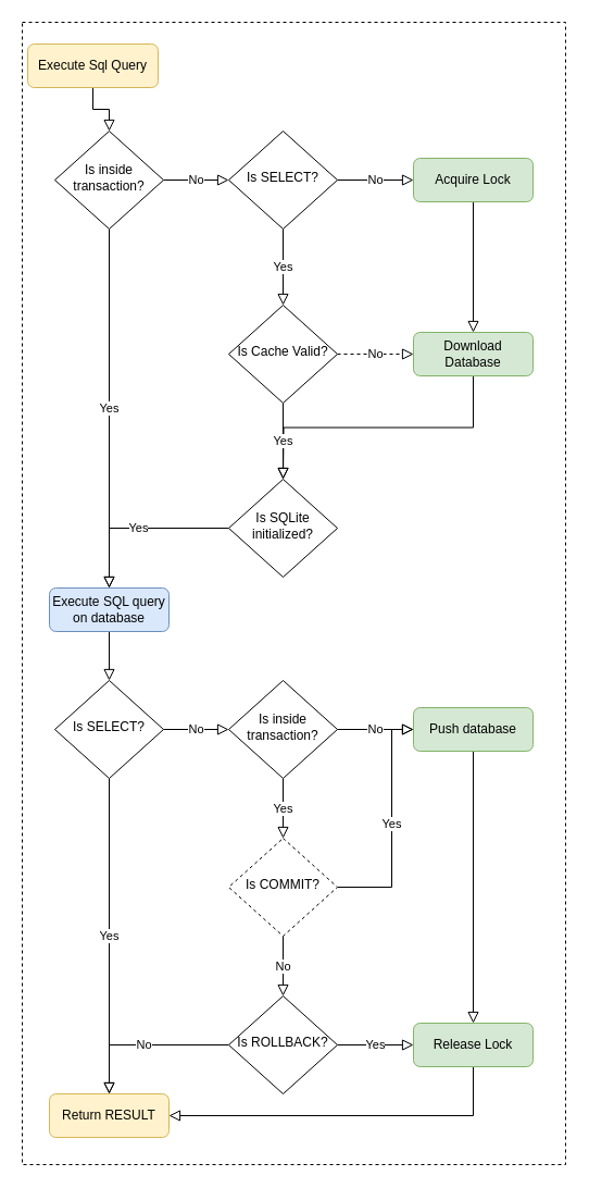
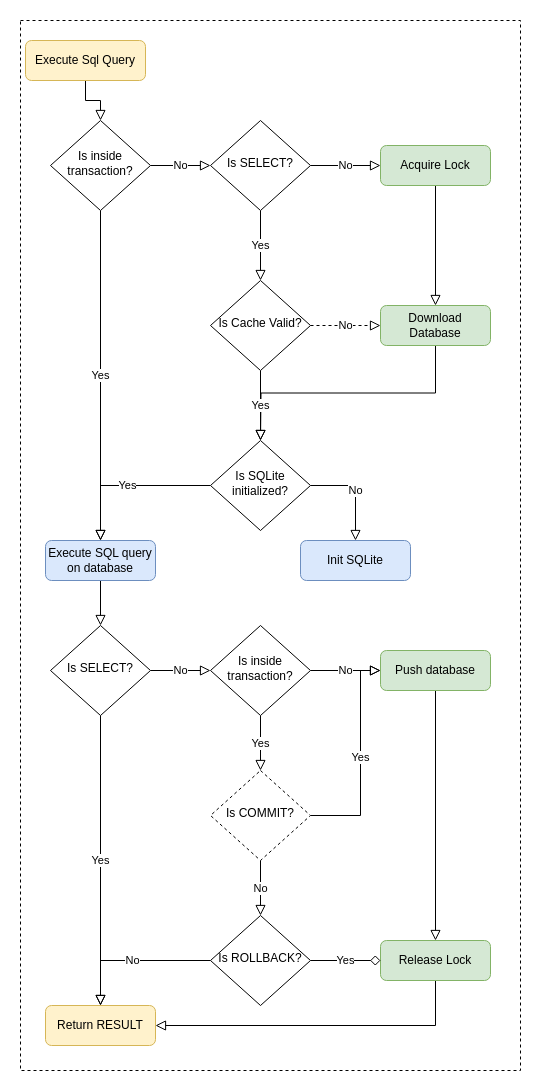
  <mxCell id="0" />
  <mxCell id="1" parent="0" />
  <mxCell id="2" value="" style="rounded=0;whiteSpace=wrap;html=1;shadow=0;comic=0;fillColor=none;gradientColor=#BABABA;dashed=1;strokeColor=#000000;labelBackgroundColor=none;" vertex="1" parent="1"><mxGeometry x="20" y="20" width="500" height="1050" as="geometry" /></mxCell>
  <mxCell id="3" value="" style="rounded=0;html=1;jettySize=auto;orthogonalLoop=1;fontSize=11;endArrow=block;endFill=0;endSize=8;strokeWidth=1;shadow=0;labelBackgroundColor=none;edgeStyle=orthogonalEdgeStyle;" parent="1" source="4" target="7" edge="1"><mxGeometry relative="1" as="geometry" /></mxCell>
  <mxCell id="4" value="Execute Sql Query" style="rounded=1;whiteSpace=wrap;html=1;fontSize=12;glass=0;strokeWidth=1;shadow=0;fillColor=#fff2cc;strokeColor=#d6b656;" parent="1" vertex="1"><mxGeometry x="25" y="40" width="120" height="40" as="geometry" /></mxCell>
  <mxCell id="5" value="No" style="edgeStyle=orthogonalEdgeStyle;rounded=0;orthogonalLoop=1;jettySize=auto;html=1;exitX=1;exitY=0.5;exitDx=0;exitDy=0;entryX=0;entryY=0.5;entryDx=0;entryDy=0;endArrow=block;endFill=0;endSize=8;" edge="1" parent="1" source="7" target="12"><mxGeometry relative="1" as="geometry" /></mxCell>
  <mxCell id="6" value="Yes" style="edgeStyle=orthogonalEdgeStyle;rounded=0;orthogonalLoop=1;jettySize=auto;html=1;exitX=0.5;exitY=1;exitDx=0;exitDy=0;entryX=0.5;entryY=0;entryDx=0;entryDy=0;endArrow=block;endFill=0;endSize=8;" edge="1" parent="1" source="7" target="23"><mxGeometry relative="1" as="geometry" /></mxCell>
  <mxCell id="7" value="Is inside transaction?" style="rhombus;whiteSpace=wrap;html=1;shadow=0;fontFamily=Helvetica;fontSize=12;align=center;strokeWidth=1;spacing=6;spacingTop=-4;rounded=0;comic=0;fillColor=#ffffff;gradientColor=none;" parent="1" vertex="1"><mxGeometry x="50" y="120" width="100" height="90" as="geometry" /></mxCell>
  <mxCell id="8" style="edgeStyle=orthogonalEdgeStyle;rounded=0;orthogonalLoop=1;jettySize=auto;html=1;exitX=0.5;exitY=1;exitDx=0;exitDy=0;entryX=0.5;entryY=0;entryDx=0;entryDy=0;endArrow=block;endFill=0;endSize=8;" edge="1" parent="1" source="9" target="14"><mxGeometry relative="1" as="geometry" /></mxCell>
  <mxCell id="9" value="Acquire Lock" style="rounded=1;whiteSpace=wrap;html=1;fontSize=12;glass=0;strokeWidth=1;shadow=0;fillColor=#d5e8d4;strokeColor=#82b366;" parent="1" vertex="1"><mxGeometry x="380" y="145" width="110" height="40" as="geometry" /></mxCell>
  <mxCell id="10" value="Yes" style="edgeStyle=orthogonalEdgeStyle;rounded=0;orthogonalLoop=1;jettySize=auto;html=1;exitX=0.5;exitY=1;exitDx=0;exitDy=0;entryX=0.5;entryY=0;entryDx=0;entryDy=0;endArrow=block;endFill=0;endSize=8;" edge="1" parent="1" source="12" target="17"><mxGeometry relative="1" as="geometry" /></mxCell>
  <mxCell id="11" value="No" style="edgeStyle=orthogonalEdgeStyle;rounded=0;orthogonalLoop=1;jettySize=auto;html=1;exitX=1;exitY=0.5;exitDx=0;exitDy=0;entryX=0;entryY=0.5;entryDx=0;entryDy=0;endArrow=block;endFill=0;endSize=8;" edge="1" parent="1" source="12" target="9"><mxGeometry relative="1" as="geometry" /></mxCell>
  <mxCell id="12" value="Is SELECT?" style="rhombus;whiteSpace=wrap;html=1;shadow=0;fontFamily=Helvetica;fontSize=12;align=center;strokeWidth=1;spacing=6;spacingTop=-4;" vertex="1" parent="1"><mxGeometry x="210" y="120" width="100" height="90" as="geometry" /></mxCell>
  <mxCell id="13" style="edgeStyle=orthogonalEdgeStyle;rounded=0;orthogonalLoop=1;jettySize=auto;html=1;exitX=0.5;exitY=1;exitDx=0;exitDy=0;endArrow=block;endFill=0;endSize=8;" edge="1" parent="1" source="14"><mxGeometry relative="1" as="geometry"><mxPoint x="260" y="440" as="targetPoint" /></mxGeometry></mxCell>
  <mxCell id="14" value="Download Database" style="rounded=1;whiteSpace=wrap;html=1;fontSize=12;glass=0;strokeWidth=1;shadow=0;fillColor=#d5e8d4;strokeColor=#82b366;" vertex="1" parent="1"><mxGeometry x="380" y="305" width="110" height="40" as="geometry" /></mxCell>
  <mxCell id="15" value="Yes" style="edgeStyle=orthogonalEdgeStyle;rounded=0;orthogonalLoop=1;jettySize=auto;html=1;exitX=0.5;exitY=1;exitDx=0;exitDy=0;entryX=0.5;entryY=0;entryDx=0;entryDy=0;endArrow=block;endFill=0;endSize=8;" edge="1" parent="1" source="17" target="21"><mxGeometry relative="1" as="geometry" /></mxCell>
  <mxCell id="16" value="No" style="edgeStyle=orthogonalEdgeStyle;rounded=0;orthogonalLoop=1;jettySize=auto;html=1;exitX=1;exitY=0.5;exitDx=0;exitDy=0;entryX=0;entryY=0.5;entryDx=0;entryDy=0;endArrow=block;endFill=0;endSize=8;dashed=1;" edge="1" parent="1" source="17" target="14"><mxGeometry relative="1" as="geometry" /></mxCell>
  <mxCell id="17" value="Is Cache Valid?" style="rhombus;whiteSpace=wrap;html=1;shadow=0;fontFamily=Helvetica;fontSize=12;align=center;strokeWidth=1;spacing=6;spacingTop=-4;" vertex="1" parent="1"><mxGeometry x="210" y="280" width="100" height="90" as="geometry" /></mxCell>
+ <mxCell id="18" value="Init SQLite" style="rounded=1;whiteSpace=wrap;html=1;fontSize=12;glass=0;strokeWidth=1;shadow=0;fillColor=#dae8fc;strokeColor=#6c8ebf;" vertex="1" parent="1"><mxGeometry x="300" y="540" width="110" height="40" as="geometry" /></mxCell>
+ <mxCell id="19" value="No" style="edgeStyle=orthogonalEdgeStyle;rounded=0;orthogonalLoop=1;jettySize=auto;html=1;exitX=1;exitY=0.5;exitDx=0;exitDy=0;entryX=0.5;entryY=0;entryDx=0;entryDy=0;endArrow=block;endFill=0;endSize=8;" edge="1" parent="1" source="21" target="18"><mxGeometry relative="1" as="geometry" /></mxCell>
  <mxCell id="20" value="Yes" style="edgeStyle=orthogonalEdgeStyle;rounded=0;orthogonalLoop=1;jettySize=auto;html=1;exitX=0;exitY=0.5;exitDx=0;exitDy=0;entryX=0.5;entryY=0;entryDx=0;entryDy=0;endArrow=block;endFill=0;endSize=8;" edge="1" parent="1" source="21" target="23"><mxGeometry relative="1" as="geometry" /></mxCell>
  <mxCell id="21" value="Is SQLite initialized?" style="rhombus;whiteSpace=wrap;html=1;shadow=0;fontFamily=Helvetica;fontSize=12;align=center;strokeWidth=1;spacing=6;spacingTop=-4;" vertex="1" parent="1"><mxGeometry x="210" y="440" width="100" height="90" as="geometry" /></mxCell>
  <mxCell id="22" style="edgeStyle=orthogonalEdgeStyle;rounded=0;orthogonalLoop=1;jettySize=auto;html=1;exitX=0.5;exitY=1;exitDx=0;exitDy=0;entryX=0.5;entryY=0;entryDx=0;entryDy=0;endArrow=block;endFill=0;endSize=8;" edge="1" parent="1" source="23" target="26"><mxGeometry relative="1" as="geometry" /></mxCell>
  <mxCell id="23" value="Execute SQL query on database" style="rounded=1;whiteSpace=wrap;html=1;fontSize=12;glass=0;strokeWidth=1;shadow=0;fillColor=#dae8fc;strokeColor=#6c8ebf;" vertex="1" parent="1"><mxGeometry x="45" y="540" width="110" height="40" as="geometry" /></mxCell>
  <mxCell id="24" value="Yes" style="edgeStyle=orthogonalEdgeStyle;rounded=0;orthogonalLoop=1;jettySize=auto;html=1;exitX=0.5;exitY=1;exitDx=0;exitDy=0;entryX=0.5;entryY=0;entryDx=0;entryDy=0;endArrow=block;endFill=0;endSize=8;" edge="1" parent="1" source="26" target="27"><mxGeometry relative="1" as="geometry"><mxPoint x="100" y="1050" as="targetPoint" /></mxGeometry></mxCell>
  <mxCell id="25" value="No" style="edgeStyle=orthogonalEdgeStyle;rounded=0;orthogonalLoop=1;jettySize=auto;html=1;exitX=1;exitY=0.5;exitDx=0;exitDy=0;entryX=0;entryY=0.5;entryDx=0;entryDy=0;endArrow=block;endFill=0;endSize=8;" edge="1" parent="1" source="26" target="30"><mxGeometry relative="1" as="geometry" /></mxCell>
  <mxCell id="26" value="Is SELECT?" style="rhombus;whiteSpace=wrap;html=1;shadow=0;fontFamily=Helvetica;fontSize=12;align=center;strokeWidth=1;spacing=6;spacingTop=-4;" vertex="1" parent="1"><mxGeometry x="50" y="625" width="100" height="90" as="geometry" /></mxCell>
  <mxCell id="27" value="Return RESULT" style="rounded=1;whiteSpace=wrap;html=1;fontSize=12;glass=0;strokeWidth=1;shadow=0;fillColor=#fff2cc;strokeColor=#d6b656;" vertex="1" parent="1"><mxGeometry x="45" y="1005" width="110" height="40" as="geometry" /></mxCell>
  <mxCell id="28" value="No" style="edgeStyle=orthogonalEdgeStyle;rounded=0;orthogonalLoop=1;jettySize=auto;html=1;exitX=1;exitY=0.5;exitDx=0;exitDy=0;entryX=0;entryY=0.5;entryDx=0;entryDy=0;endArrow=block;endFill=0;endSize=8;" edge="1" parent="1" source="30" target="32"><mxGeometry relative="1" as="geometry" /></mxCell>
  <mxCell id="29" value="Yes" style="edgeStyle=orthogonalEdgeStyle;rounded=0;orthogonalLoop=1;jettySize=auto;html=1;exitX=0.5;exitY=1;exitDx=0;exitDy=0;entryX=0.5;entryY=0;entryDx=0;entryDy=0;endArrow=block;endFill=0;endSize=8;" edge="1" parent="1" source="30" target="35"><mxGeometry relative="1" as="geometry" /></mxCell>
  <mxCell id="30" value="Is inside transaction?" style="rhombus;whiteSpace=wrap;html=1;shadow=0;fontFamily=Helvetica;fontSize=12;align=center;strokeWidth=1;spacing=6;spacingTop=-4;" vertex="1" parent="1"><mxGeometry x="210" y="625" width="100" height="90" as="geometry" /></mxCell>
  <mxCell id="31" style="edgeStyle=orthogonalEdgeStyle;rounded=0;orthogonalLoop=1;jettySize=auto;html=1;exitX=0.5;exitY=1;exitDx=0;exitDy=0;entryX=0.5;entryY=0;entryDx=0;entryDy=0;endArrow=block;endFill=0;endSize=8;" edge="1" parent="1" source="32" target="37"><mxGeometry relative="1" as="geometry" /></mxCell>
  <mxCell id="32" value="Push database" style="rounded=1;whiteSpace=wrap;html=1;fontSize=12;glass=0;strokeWidth=1;shadow=0;fillColor=#d5e8d4;strokeColor=#82b366;" vertex="1" parent="1"><mxGeometry x="380" y="650" width="110" height="40" as="geometry" /></mxCell>
  <mxCell id="33" value="Yes" style="edgeStyle=orthogonalEdgeStyle;rounded=0;orthogonalLoop=1;jettySize=auto;html=1;exitX=1;exitY=0.5;exitDx=0;exitDy=0;entryX=0;entryY=0.5;entryDx=0;entryDy=0;endArrow=block;endFill=0;endSize=8;" edge="1" parent="1" source="35" target="32"><mxGeometry relative="1" as="geometry"><Array as="points"><mxPoint x="360" y="815" /><mxPoint x="360" y="670" /></Array></mxGeometry></mxCell>
  <mxCell id="34" value="No" style="edgeStyle=orthogonalEdgeStyle;rounded=0;orthogonalLoop=1;jettySize=auto;html=1;exitX=0.5;exitY=1;exitDx=0;exitDy=0;entryX=0.5;entryY=0;entryDx=0;entryDy=0;endArrow=block;endFill=0;endSize=8;" edge="1" parent="1" source="35" target="40"><mxGeometry relative="1" as="geometry" /></mxCell>
  <mxCell id="35" value="Is COMMIT?" style="rhombus;whiteSpace=wrap;html=1;shadow=0;fontFamily=Helvetica;fontSize=12;align=center;strokeWidth=1;spacing=6;spacingTop=-4;dashed=1;" vertex="1" parent="1"><mxGeometry x="210" y="770" width="100" height="90" as="geometry" /></mxCell>
  <mxCell id="36" style="edgeStyle=orthogonalEdgeStyle;rounded=0;orthogonalLoop=1;jettySize=auto;html=1;exitX=0.5;exitY=1;exitDx=0;exitDy=0;entryX=1;entryY=0.5;entryDx=0;entryDy=0;endArrow=block;endFill=0;endSize=8;" edge="1" parent="1" source="37" target="27"><mxGeometry relative="1" as="geometry"><mxPoint x="155" y="1070" as="targetPoint" /></mxGeometry></mxCell>
  <mxCell id="37" value="Release Lock" style="rounded=1;whiteSpace=wrap;html=1;fontSize=12;glass=0;strokeWidth=1;shadow=0;fillColor=#d5e8d4;strokeColor=#82b366;" vertex="1" parent="1"><mxGeometry x="380" y="940" width="110" height="40" as="geometry" /></mxCell>
- <mxCell id="38" value="Yes" style="edgeStyle=orthogonalEdgeStyle;rounded=0;orthogonalLoop=1;jettySize=auto;html=1;exitX=1;exitY=0.5;exitDx=0;exitDy=0;entryX=0;entryY=0.5;entryDx=0;entryDy=0;endArrow=block;endFill=0;endSize=8;" edge="1" parent="1" source="40" target="37"><mxGeometry relative="1" as="geometry" /></mxCell>
+ <mxCell id="38" value="Yes" style="edgeStyle=orthogonalEdgeStyle;rounded=0;orthogonalLoop=1;jettySize=auto;html=1;exitX=1;exitY=0.5;exitDx=0;exitDy=0;entryX=0;entryY=0.5;entryDx=0;entryDy=0;endArrow=diamond;endFill=0;endSize=8;" edge="1" parent="1" source="40" target="37"><mxGeometry relative="1" as="geometry" /></mxCell>
  <mxCell id="39" value="No" style="edgeStyle=orthogonalEdgeStyle;rounded=0;orthogonalLoop=1;jettySize=auto;html=1;exitX=0;exitY=0.5;exitDx=0;exitDy=0;entryX=0.5;entryY=0;entryDx=0;entryDy=0;endArrow=block;endFill=0;endSize=8;" edge="1" parent="1" source="40" target="27"><mxGeometry relative="1" as="geometry" /></mxCell>
  <mxCell id="40" value="Is ROLLBACK?" style="rhombus;whiteSpace=wrap;html=1;shadow=0;fontFamily=Helvetica;fontSize=12;align=center;strokeWidth=1;spacing=6;spacingTop=-4;" vertex="1" parent="1"><mxGeometry x="210" y="915" width="100" height="90" as="geometry" /></mxCell>
